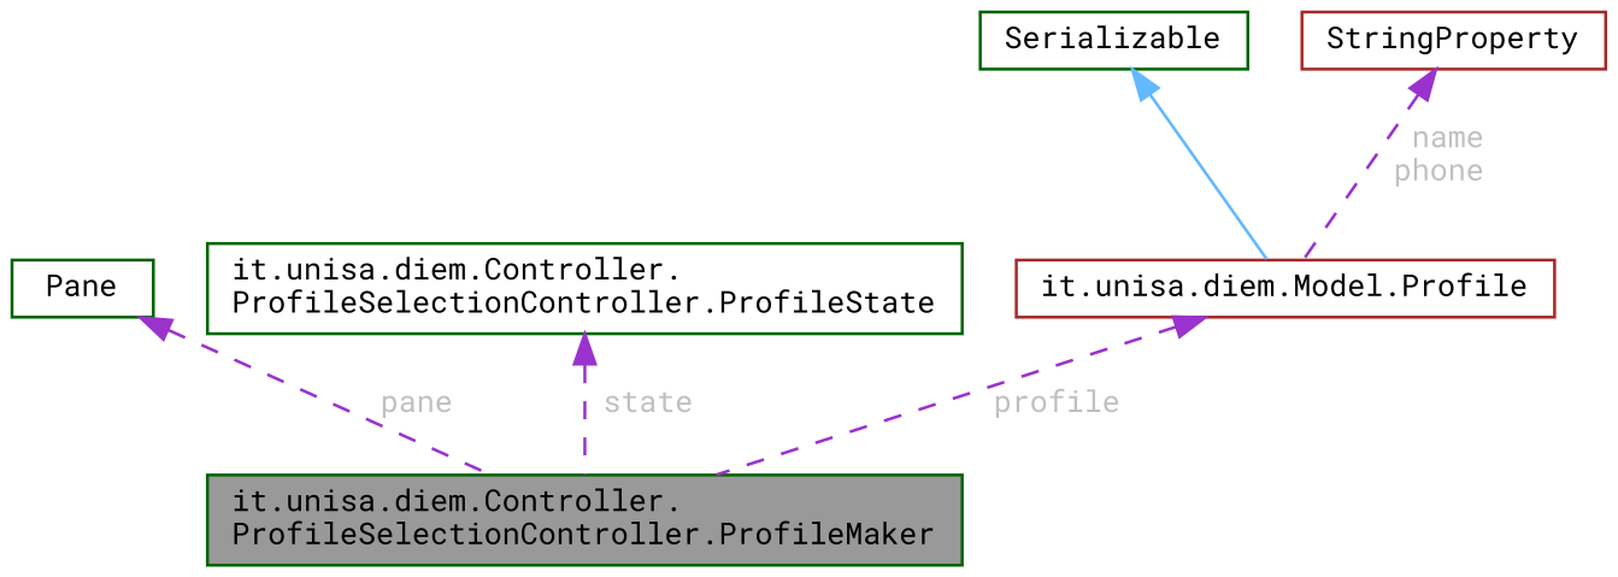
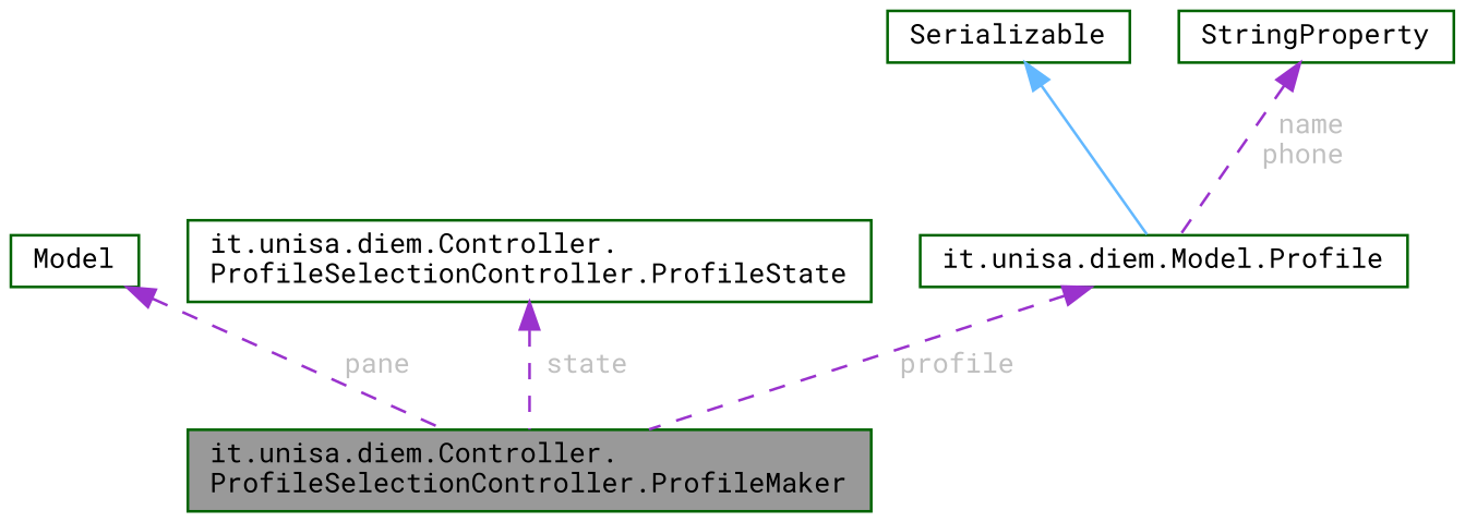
  digraph {
    fontname="Roboto Mono"
    rankdir=TB
    node [color=darkgreen fillcolor=white fontname="Roboto Mono" fontsize=10 shape=box style=filled]
    edge [color=darkorchid3 dir=back fontcolor=grey fontname="Roboto Mono" fontsize=10 labelfontname=Helvetica labelfontsize=10 style=dashed]
    n1 [fillcolor=grey60 fontcolor=black height=0.2 label="it.unisa.diem.Controller.\lProfileSelectionController.ProfileMaker" width=0.4]
-   n2 [height=0.2 label=Pane width=0.4]
+   n2 [height=0.2 label=Model width=0.4]
    n3 [height=0.2 label="it.unisa.diem.Controller.\lProfileSelectionController.ProfileState" width=0.4]
-   n4 [color=brown height=0.2 label="it.unisa.diem.Model.Profile" width=0.4]
+   n4 [height=0.2 label="it.unisa.diem.Model.Profile" width=0.4]
    n5 [height=0.2 label=Serializable width=0.4]
-   n6 [color=brown height=0.2 label=StringProperty width=0.4]
+   n6 [height=0.2 label=StringProperty width=0.4]
    n2 -> n1 [label=" pane"]
    n3 -> n1 [label=" state"]
    n4 -> n1 [label=" profile"]
    n5 -> n4 [color=steelblue1 style=solid fontcolor=""]
    n6 -> n4 [label=" name\nphone"]
  }
